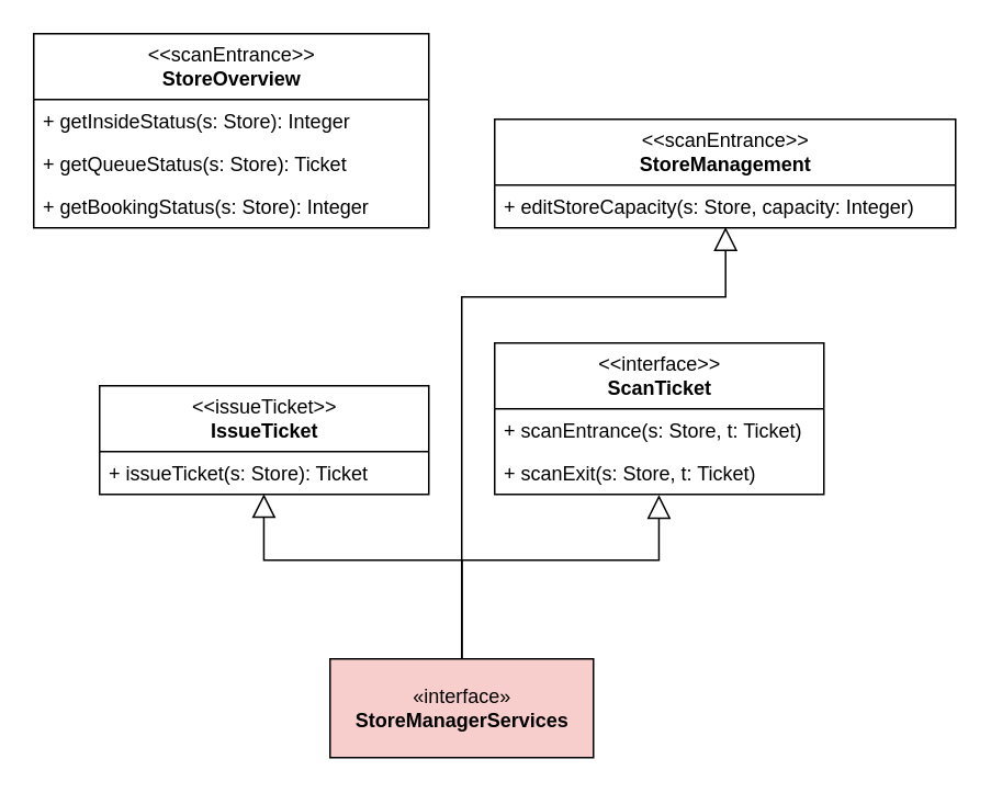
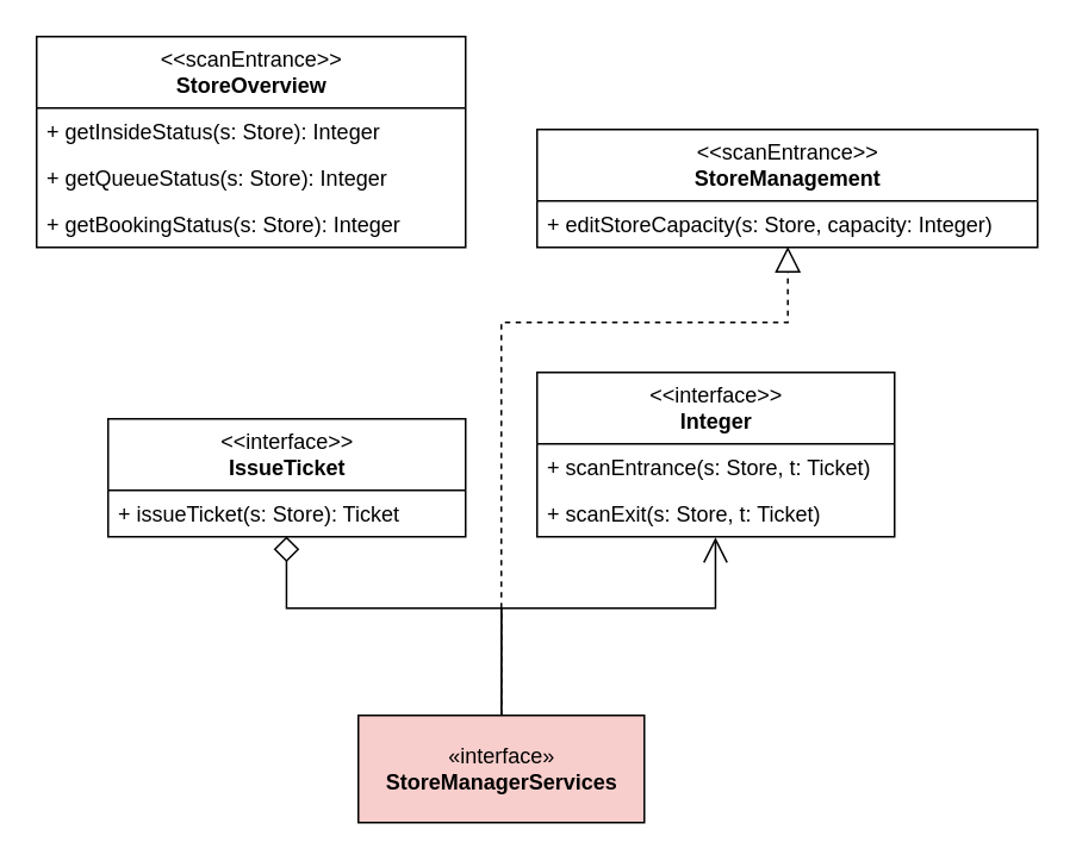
  <mxCell id="0" />
  <mxCell id="1" parent="0" />
  <mxCell id="2" value="&amp;lt;&amp;lt;scanEntrance&amp;gt;&amp;gt;&lt;br&gt;&lt;b&gt;StoreOverview&lt;/b&gt;" style="swimlane;fontStyle=0;childLayout=stackLayout;horizontal=1;startSize=40;fillColor=none;horizontalStack=0;resizeParent=1;resizeParentMax=0;resizeLast=0;collapsible=1;marginBottom=0;html=1;" parent="1" vertex="1"><mxGeometry x="20" y="20" width="240" height="118" as="geometry" /></mxCell>
  <mxCell id="3" value="+ getInsideStatus(s: Store): Integer" style="text;strokeColor=none;fillColor=none;align=left;verticalAlign=top;spacingLeft=4;spacingRight=4;overflow=hidden;rotatable=0;points=[[0,0.5],[1,0.5]];portConstraint=eastwest;" parent="2" vertex="1"><mxGeometry y="40" width="240" height="26" as="geometry" /></mxCell>
- <mxCell id="4" value="+ getQueueStatus(s: Store): Ticket" style="text;strokeColor=none;fillColor=none;align=left;verticalAlign=top;spacingLeft=4;spacingRight=4;overflow=hidden;rotatable=0;points=[[0,0.5],[1,0.5]];portConstraint=eastwest;" parent="2" vertex="1"><mxGeometry y="66" width="240" height="26" as="geometry" /></mxCell>
+ <mxCell id="4" value="+ getQueueStatus(s: Store): Integer" style="text;strokeColor=none;fillColor=none;align=left;verticalAlign=top;spacingLeft=4;spacingRight=4;overflow=hidden;rotatable=0;points=[[0,0.5],[1,0.5]];portConstraint=eastwest;" parent="2" vertex="1"><mxGeometry y="66" width="240" height="26" as="geometry" /></mxCell>
  <mxCell id="5" value="+ getBookingStatus(s: Store): Integer" style="text;strokeColor=none;fillColor=none;align=left;verticalAlign=top;spacingLeft=4;spacingRight=4;overflow=hidden;rotatable=0;points=[[0,0.5],[1,0.5]];portConstraint=eastwest;" vertex="1" parent="2"><mxGeometry y="92" width="240" height="26" as="geometry" /></mxCell>
- <mxCell id="6" style="edgeStyle=orthogonalEdgeStyle;rounded=0;jumpSize=6;orthogonalLoop=1;jettySize=auto;html=1;shadow=0;endArrow=block;endFill=0;endSize=12;entryX=0.501;entryY=0.982;entryDx=0;entryDy=0;entryPerimeter=0;exitX=0.5;exitY=0;exitDx=0;exitDy=0;" edge="1" parent="1" source="9" target="11"><mxGeometry relative="1" as="geometry"><mxPoint x="160" y="140" as="targetPoint" /><mxPoint x="280" y="200" as="sourcePoint" /><Array as="points"><mxPoint x="280" y="180" /><mxPoint x="440" y="180" /></Array></mxGeometry></mxCell>
- <mxCell id="7" style="edgeStyle=orthogonalEdgeStyle;rounded=0;jumpSize=6;orthogonalLoop=1;jettySize=auto;html=1;exitX=0.5;exitY=0;exitDx=0;exitDy=0;shadow=0;endArrow=block;endFill=0;endSize=12;entryX=0.499;entryY=0.991;entryDx=0;entryDy=0;entryPerimeter=0;" edge="1" parent="1" source="9" target="16"><mxGeometry relative="1" as="geometry"><mxPoint x="440" y="140" as="targetPoint" /><Array as="points"><mxPoint x="280" y="340" /><mxPoint x="160" y="340" /></Array></mxGeometry></mxCell>
- <mxCell id="8" style="edgeStyle=orthogonalEdgeStyle;rounded=0;jumpSize=6;orthogonalLoop=1;jettySize=auto;html=1;exitX=0.5;exitY=0;exitDx=0;exitDy=0;shadow=0;endArrow=block;endFill=0;endSize=12;entryX=0.499;entryY=1.013;entryDx=0;entryDy=0;entryPerimeter=0;" edge="1" parent="1" source="9" target="14"><mxGeometry relative="1" as="geometry"><mxPoint x="680" y="140" as="targetPoint" /><Array as="points"><mxPoint x="280" y="340" /><mxPoint x="400" y="340" /></Array></mxGeometry></mxCell>
+ <mxCell id="6" style="edgeStyle=orthogonalEdgeStyle;rounded=0;jumpSize=6;orthogonalLoop=1;jettySize=auto;html=1;shadow=0;endArrow=block;endFill=0;endSize=12;entryX=0.501;entryY=0.982;entryDx=0;entryDy=0;entryPerimeter=0;exitX=0.5;exitY=0;exitDx=0;exitDy=0;dashed=1;" edge="1" parent="1" source="9" target="11"><mxGeometry relative="1" as="geometry"><mxPoint x="160" y="140" as="targetPoint" /><mxPoint x="280" y="200" as="sourcePoint" /><Array as="points"><mxPoint x="280" y="180" /><mxPoint x="440" y="180" /></Array></mxGeometry></mxCell>
+ <mxCell id="7" style="edgeStyle=orthogonalEdgeStyle;rounded=0;jumpSize=6;orthogonalLoop=1;jettySize=auto;html=1;exitX=0.5;exitY=0;exitDx=0;exitDy=0;shadow=0;endArrow=diamond;endFill=0;endSize=12;entryX=0.499;entryY=0.991;entryDx=0;entryDy=0;entryPerimeter=0;" edge="1" parent="1" source="9" target="16"><mxGeometry relative="1" as="geometry"><mxPoint x="440" y="140" as="targetPoint" /><Array as="points"><mxPoint x="280" y="340" /><mxPoint x="160" y="340" /></Array></mxGeometry></mxCell>
+ <mxCell id="8" style="edgeStyle=orthogonalEdgeStyle;rounded=0;jumpSize=6;orthogonalLoop=1;jettySize=auto;html=1;exitX=0.5;exitY=0;exitDx=0;exitDy=0;shadow=0;endArrow=open;endFill=0;endSize=12;entryX=0.499;entryY=1.013;entryDx=0;entryDy=0;entryPerimeter=0;" edge="1" parent="1" source="9" target="14"><mxGeometry relative="1" as="geometry"><mxPoint x="680" y="140" as="targetPoint" /><Array as="points"><mxPoint x="280" y="340" /><mxPoint x="400" y="340" /></Array></mxGeometry></mxCell>
  <mxCell id="9" value="«interface»&lt;br&gt;&lt;b&gt;StoreManagerServices&lt;br&gt;&lt;/b&gt;" style="html=1;fillColor=#f8cecc;" parent="1" vertex="1"><mxGeometry x="200" y="400" width="160" height="60" as="geometry" /></mxCell>
  <mxCell id="10" value="&amp;lt;&amp;lt;scanEntrance&amp;gt;&amp;gt;&lt;br&gt;&lt;b&gt;StoreManagement&lt;/b&gt;" style="swimlane;fontStyle=0;childLayout=stackLayout;horizontal=1;startSize=40;fillColor=none;horizontalStack=0;resizeParent=1;resizeParentMax=0;resizeLast=0;collapsible=1;marginBottom=0;html=1;" parent="1" vertex="1"><mxGeometry x="300" y="72" width="280" height="66" as="geometry" /></mxCell>
  <mxCell id="11" value="+ editStoreCapacity(s: Store, capacity: Integer)" style="text;strokeColor=none;fillColor=none;align=left;verticalAlign=top;spacingLeft=4;spacingRight=4;overflow=hidden;rotatable=0;points=[[0,0.5],[1,0.5]];portConstraint=eastwest;" parent="10" vertex="1"><mxGeometry y="40" width="280" height="26" as="geometry" /></mxCell>
- <mxCell id="12" value="&amp;lt;&amp;lt;interface&amp;gt;&amp;gt;&lt;br&gt;&lt;b&gt;ScanTicket&lt;/b&gt;" style="swimlane;fontStyle=0;childLayout=stackLayout;horizontal=1;startSize=40;fillColor=none;horizontalStack=0;resizeParent=1;resizeParentMax=0;resizeLast=0;collapsible=1;marginBottom=0;html=1;" parent="1" vertex="1"><mxGeometry x="300" y="208" width="200" height="92" as="geometry" /></mxCell>
+ <mxCell id="12" value="&amp;lt;&amp;lt;interface&amp;gt;&amp;gt;&lt;br&gt;&lt;b&gt;Integer&lt;/b&gt;" style="swimlane;fontStyle=0;childLayout=stackLayout;horizontal=1;startSize=40;fillColor=none;horizontalStack=0;resizeParent=1;resizeParentMax=0;resizeLast=0;collapsible=1;marginBottom=0;html=1;" parent="1" vertex="1"><mxGeometry x="300" y="208" width="200" height="92" as="geometry" /></mxCell>
  <mxCell id="13" value="+ scanEntrance(s: Store, t: Ticket)" style="text;strokeColor=none;fillColor=none;align=left;verticalAlign=top;spacingLeft=4;spacingRight=4;overflow=hidden;rotatable=0;points=[[0,0.5],[1,0.5]];portConstraint=eastwest;" parent="12" vertex="1"><mxGeometry y="40" width="200" height="26" as="geometry" /></mxCell>
  <mxCell id="14" value="+ scanExit(s: Store, t: Ticket)" style="text;strokeColor=none;fillColor=none;align=left;verticalAlign=top;spacingLeft=4;spacingRight=4;overflow=hidden;rotatable=0;points=[[0,0.5],[1,0.5]];portConstraint=eastwest;" parent="12" vertex="1"><mxGeometry y="66" width="200" height="26" as="geometry" /></mxCell>
- <mxCell id="15" value="&amp;lt;&amp;lt;issueTicket&amp;gt;&amp;gt;&lt;br&gt;&lt;b&gt;IssueTicket&lt;/b&gt;" style="swimlane;fontStyle=0;childLayout=stackLayout;horizontal=1;startSize=40;fillColor=none;horizontalStack=0;resizeParent=1;resizeParentMax=0;resizeLast=0;collapsible=1;marginBottom=0;html=1;" parent="1" vertex="1"><mxGeometry x="60" y="234" width="200" height="66" as="geometry" /></mxCell>
+ <mxCell id="15" value="&amp;lt;&amp;lt;interface&amp;gt;&amp;gt;&lt;br&gt;&lt;b&gt;IssueTicket&lt;/b&gt;" style="swimlane;fontStyle=0;childLayout=stackLayout;horizontal=1;startSize=40;fillColor=none;horizontalStack=0;resizeParent=1;resizeParentMax=0;resizeLast=0;collapsible=1;marginBottom=0;html=1;" parent="1" vertex="1"><mxGeometry x="60" y="234" width="200" height="66" as="geometry" /></mxCell>
  <mxCell id="16" value="+ issueTicket(s: Store): Ticket" style="text;strokeColor=none;fillColor=none;align=left;verticalAlign=top;spacingLeft=4;spacingRight=4;overflow=hidden;rotatable=0;points=[[0,0.5],[1,0.5]];portConstraint=eastwest;" parent="15" vertex="1"><mxGeometry y="40" width="200" height="26" as="geometry" /></mxCell>
